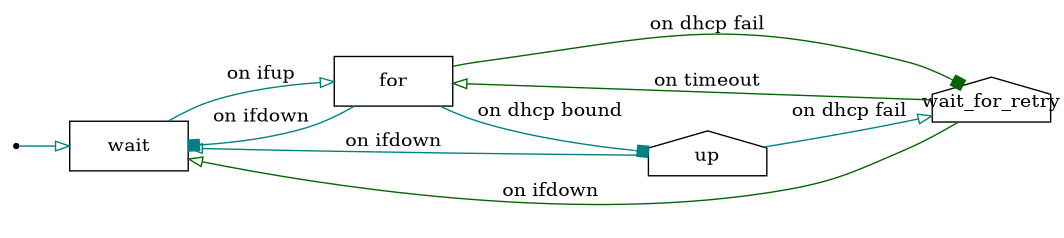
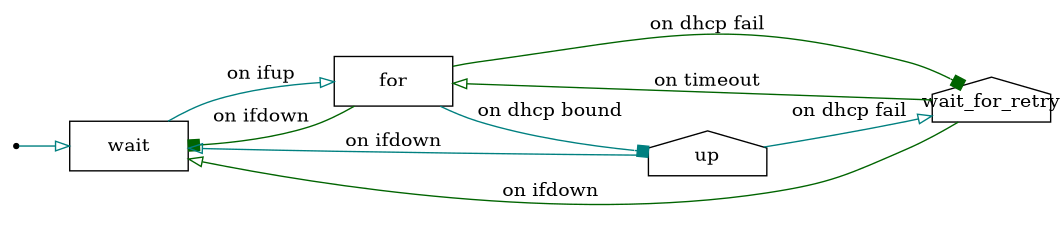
  digraph {
    rankdir=LR
    node [shape=box fixedsize=true]
    edge [arrowhead=onormal color=teal splines=curved]
    start [shape=point fixedsize=""]
    n2 [label=wait width=1.2]
    n3 [label=for width=1.2]
    up [shape=house width=1.2]
    wait_for_retry [shape=house width=1.2]
    start -> n2
    n2 -> n3 [label="on ifup"]
-   n3 -> n2 [arrowhead=box label="on ifdown"]
+   n3 -> n2 [arrowhead=box color=darkgreen label="on ifdown"]
    n3 -> up [arrowhead=box label="on dhcp bound"]
    n3 -> wait_for_retry [arrowhead=box color=darkgreen label="on dhcp fail"]
    up -> n2 [label="on ifdown"]
    up -> wait_for_retry [label="on dhcp fail"]
    wait_for_retry -> n2 [color=darkgreen label="on ifdown"]
    wait_for_retry -> n3 [color=darkgreen label="on timeout"]
  }
